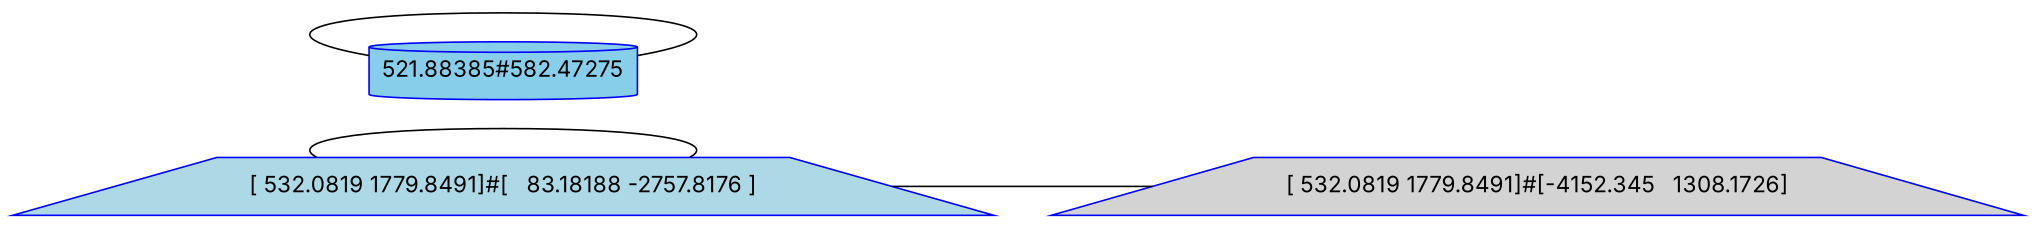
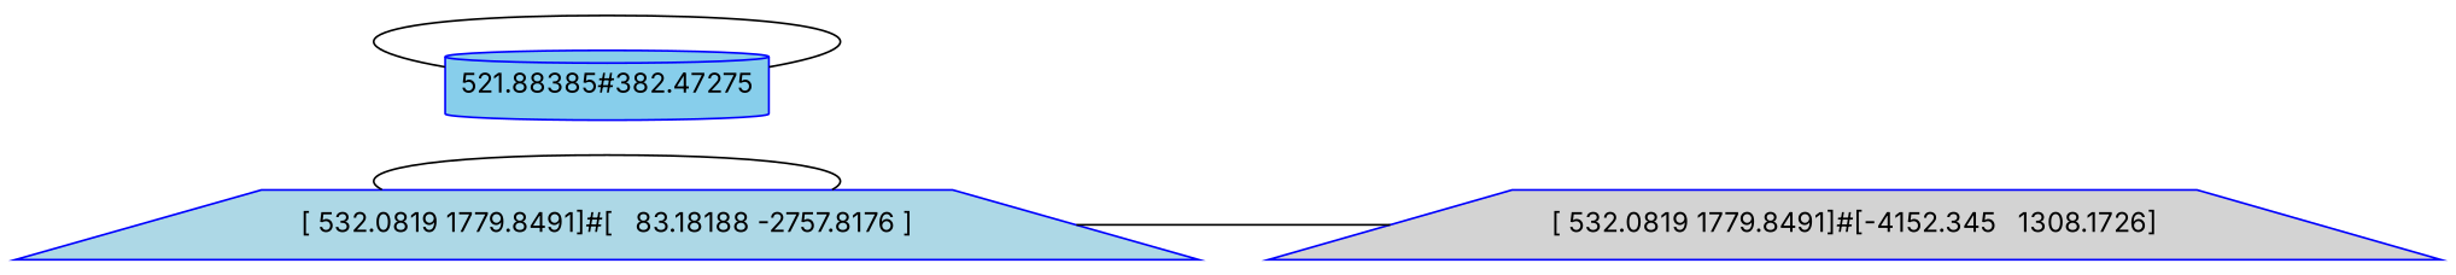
  graph {
    fontname=Inter
    rankdir=LR
    node [color=blue fontname=Inter shape=trapezium style=filled]
    edge [fontname=Inter]
    "[ 532.0819 1779.8491]#[   83.18188 -2757.8176 ]" [fillcolor=lightblue]
    "[ 532.0819 1779.8491]#[-4152.345   1308.1726]" [fillcolor=lightgrey]
-   "521.88385#382.47275" [fillcolor=skyblue shape=cylinder label="521.88385#582.47275"]
+   "521.88385#382.47275" [fillcolor=skyblue shape=cylinder]
    "[ 532.0819 1779.8491]#[   83.18188 -2757.8176 ]" -- "[ 532.0819 1779.8491]#[   83.18188 -2757.8176 ]"
    "[ 532.0819 1779.8491]#[   83.18188 -2757.8176 ]" -- "[ 532.0819 1779.8491]#[-4152.345   1308.1726]"
    "521.88385#382.47275" -- "521.88385#382.47275"
  }
